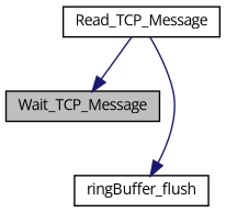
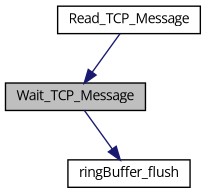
  digraph {
    fontname="Open Sans"
    rankdir=TB
    node [color=black fillcolor=white fontname="Open Sans" fontsize=10 shape=record style=filled]
    edge [color=midnightblue fontname="Open Sans" fontsize=10 labelfontname=Helvetica labelfontsize=10 style=solid]
    n1 [fillcolor=grey75 fontcolor=black height=0.2 label=Wait_TCP_Message width=0.4]
    n2 [height=0.2 label=Read_TCP_Message width=0.4]
    n3 [height=0.2 label=ringBuffer_flush width=0.4]
    n2 -> n1
-   n2 -> n3
+   n1 -> n3
  }
